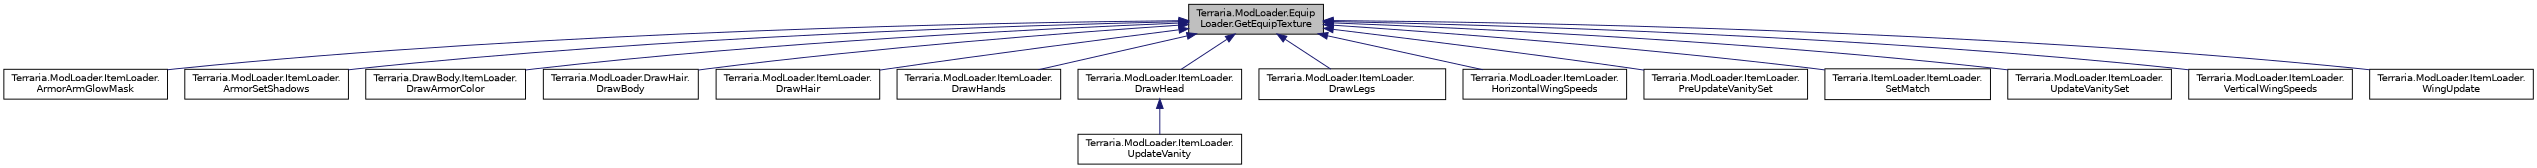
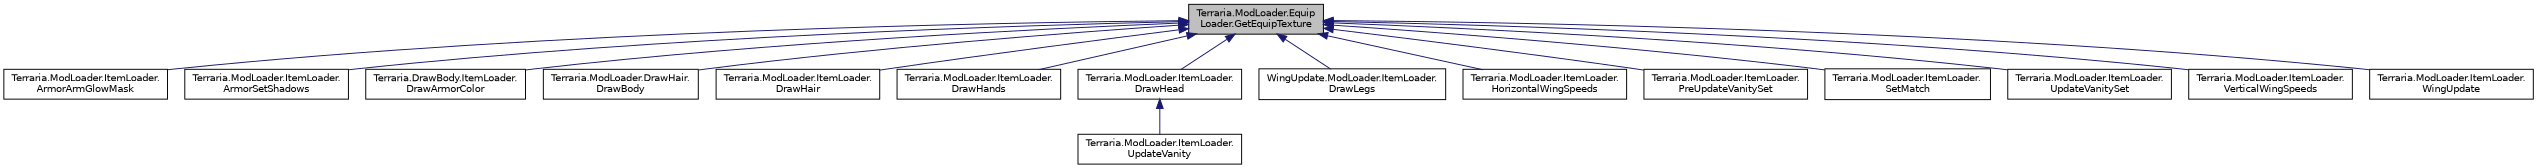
  digraph {
    rankdir=TB
    node [color=black fillcolor=white fontname=Helvetica fontsize=10 shape=record style=filled]
    edge [color=midnightblue dir=back fontname=Helvetica fontsize=10 labelfontname=Helvetica labelfontsize=10 style=solid]
    n1 [fillcolor=grey75 fontcolor=black height=0.2 label="Terraria.ModLoader.Equip\lLoader.GetEquipTexture" width=0.4]
    n2 [height=0.2 label="Terraria.ModLoader.ItemLoader.\lArmorArmGlowMask" width=0.4]
    n3 [height=0.2 label="Terraria.ModLoader.ItemLoader.\lArmorSetShadows" width=0.4]
    n4 [height=0.2 label="Terraria.DrawBody.ItemLoader.\lDrawArmorColor" width=0.4]
    n5 [height=0.2 label="Terraria.ModLoader.DrawHair.\lDrawBody" width=0.4]
    n6 [height=0.2 label="Terraria.ModLoader.ItemLoader.\lDrawHair" width=0.4]
    n7 [height=0.2 label="Terraria.ModLoader.ItemLoader.\lDrawHands" width=0.4]
    n8 [height=0.2 label="Terraria.ModLoader.ItemLoader.\lDrawHead" width=0.4]
-   n9 [height=0.2 label="Terraria.ModLoader.ItemLoader.\lDrawLegs" width=0.4]
+   n9 [height=0.2 label="WingUpdate.ModLoader.ItemLoader.\lDrawLegs" width=0.4]
    n10 [height=0.2 label="Terraria.ModLoader.ItemLoader.\lHorizontalWingSpeeds" width=0.4]
    n11 [height=0.2 label="Terraria.ModLoader.ItemLoader.\lPreUpdateVanitySet" width=0.4]
-   n12 [height=0.2 label="Terraria.ItemLoader.ItemLoader.\lSetMatch" width=0.4]
+   n12 [height=0.2 label="Terraria.ModLoader.ItemLoader.\lSetMatch" width=0.4]
    n13 [height=0.2 label="Terraria.ModLoader.ItemLoader.\lUpdateVanitySet" width=0.4]
    n14 [height=0.2 label="Terraria.ModLoader.ItemLoader.\lVerticalWingSpeeds" width=0.4]
    n15 [height=0.2 label="Terraria.ModLoader.ItemLoader.\lWingUpdate" width=0.4]
    n16 [height=0.2 label="Terraria.ModLoader.ItemLoader.\lUpdateVanity" width=0.4]
    n1 -> n2
    n1 -> n3
    n1 -> n4
    n1 -> n5
    n1 -> n6
    n1 -> n7
    n1 -> n8
    n1 -> n9
    n1 -> n10
    n1 -> n11
    n1 -> n12
    n1 -> n13
    n1 -> n14
    n1 -> n15
    n8 -> n16
  }
